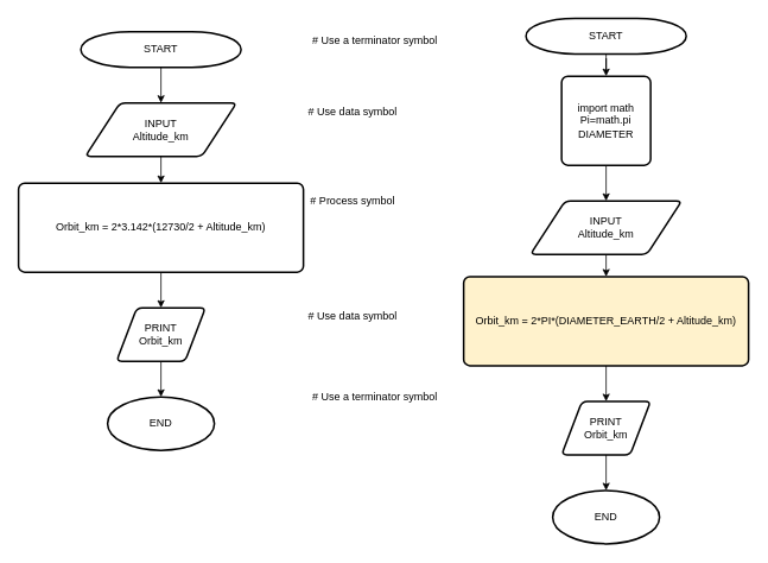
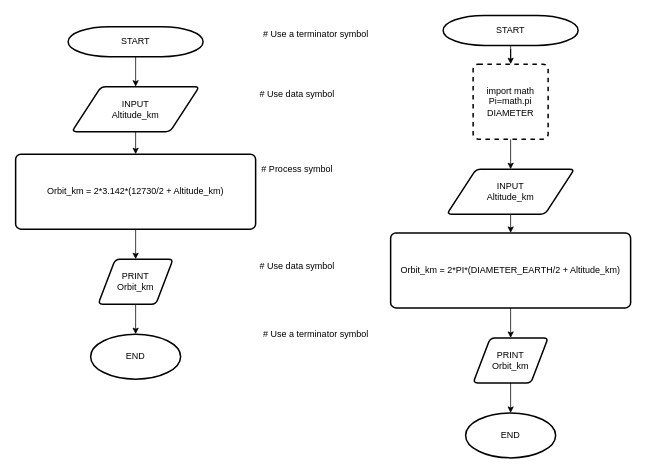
  <mxCell id="0" />
  <mxCell id="1" parent="0" />
  <mxCell id="2" style="edgeStyle=orthogonalEdgeStyle;rounded=0;orthogonalLoop=1;jettySize=auto;html=1;exitX=0.5;exitY=1;exitDx=0;exitDy=0;exitPerimeter=0;entryX=0.5;entryY=0;entryDx=0;entryDy=0;" edge="1" parent="1" source="3" target="6"><mxGeometry relative="1" as="geometry" /></mxCell>
  <mxCell id="3" value="START" style="strokeWidth=2;html=1;shape=mxgraph.flowchart.terminator;whiteSpace=wrap;" parent="1" vertex="1"><mxGeometry x="90" y="35" width="180" height="40" as="geometry" /></mxCell>
  <mxCell id="4" value="# Use a terminator symbol" style="text;html=1;align=center;verticalAlign=middle;resizable=0;points=[];autosize=1;strokeColor=none;" parent="1" vertex="1"><mxGeometry x="340" y="35" width="160" height="20" as="geometry" /></mxCell>
  <mxCell id="5" style="edgeStyle=orthogonalEdgeStyle;rounded=0;orthogonalLoop=1;jettySize=auto;html=1;exitX=0.5;exitY=1;exitDx=0;exitDy=0;entryX=0.5;entryY=0;entryDx=0;entryDy=0;" edge="1" parent="1" source="6" target="8"><mxGeometry relative="1" as="geometry" /></mxCell>
  <mxCell id="6" value="INPUT&lt;br&gt;Altitude_km" style="shape=parallelogram;html=1;strokeWidth=2;perimeter=parallelogramPerimeter;whiteSpace=wrap;rounded=1;arcSize=12;size=0.23;" vertex="1" parent="1"><mxGeometry x="95" y="115" width="170" height="60" as="geometry" /></mxCell>
  <mxCell id="7" style="edgeStyle=orthogonalEdgeStyle;rounded=0;orthogonalLoop=1;jettySize=auto;html=1;exitX=0.5;exitY=1;exitDx=0;exitDy=0;entryX=0.5;entryY=0;entryDx=0;entryDy=0;" edge="1" parent="1" source="8" target="10"><mxGeometry relative="1" as="geometry" /></mxCell>
  <mxCell id="8" value="Orbit_km = 2*3.142*(12730/2 + Altitude_km)" style="rounded=1;whiteSpace=wrap;html=1;absoluteArcSize=1;arcSize=14;strokeWidth=2;" vertex="1" parent="1"><mxGeometry x="20" y="205" width="320" height="100" as="geometry" /></mxCell>
  <mxCell id="9" style="edgeStyle=orthogonalEdgeStyle;rounded=0;orthogonalLoop=1;jettySize=auto;html=1;exitX=0.5;exitY=1;exitDx=0;exitDy=0;entryX=0.5;entryY=0;entryDx=0;entryDy=0;entryPerimeter=0;" edge="1" parent="1" source="10" target="11"><mxGeometry relative="1" as="geometry" /></mxCell>
  <mxCell id="10" value="PRINT&lt;br&gt;Orbit_km" style="shape=parallelogram;html=1;strokeWidth=2;perimeter=parallelogramPerimeter;whiteSpace=wrap;rounded=1;arcSize=12;size=0.23;" vertex="1" parent="1"><mxGeometry x="130" y="345" width="100" height="60" as="geometry" /></mxCell>
  <mxCell id="11" value="END" style="strokeWidth=2;html=1;shape=mxgraph.flowchart.start_1;whiteSpace=wrap;" vertex="1" parent="1"><mxGeometry x="120" y="445" width="120" height="60" as="geometry" /></mxCell>
  <mxCell id="12" value="# Use data symbol" style="text;html=1;align=center;verticalAlign=middle;resizable=0;points=[];autosize=1;strokeColor=none;" vertex="1" parent="1"><mxGeometry x="340" y="115" width="110" height="20" as="geometry" /></mxCell>
  <mxCell id="13" value="# Use data symbol" style="text;html=1;align=center;verticalAlign=middle;resizable=0;points=[];autosize=1;strokeColor=none;" vertex="1" parent="1"><mxGeometry x="340" y="345" width="110" height="20" as="geometry" /></mxCell>
  <mxCell id="14" value="# Process symbol" style="text;html=1;align=center;verticalAlign=middle;resizable=0;points=[];autosize=1;strokeColor=none;" vertex="1" parent="1"><mxGeometry x="340" y="215" width="110" height="20" as="geometry" /></mxCell>
  <mxCell id="15" value="# Use a terminator symbol" style="text;html=1;align=center;verticalAlign=middle;resizable=0;points=[];autosize=1;strokeColor=none;" vertex="1" parent="1"><mxGeometry x="340" y="435" width="160" height="20" as="geometry" /></mxCell>
  <mxCell id="16" value="" style="edgeStyle=orthogonalEdgeStyle;rounded=0;orthogonalLoop=1;jettySize=auto;html=1;" edge="1" parent="1" source="17" target="26"><mxGeometry relative="1" as="geometry" /></mxCell>
  <mxCell id="17" value="START" style="strokeWidth=2;html=1;shape=mxgraph.flowchart.terminator;whiteSpace=wrap;" vertex="1" parent="1"><mxGeometry x="590" y="20" width="180" height="40" as="geometry" /></mxCell>
  <mxCell id="18" style="edgeStyle=orthogonalEdgeStyle;rounded=0;orthogonalLoop=1;jettySize=auto;html=1;exitX=0.5;exitY=1;exitDx=0;exitDy=0;entryX=0.5;entryY=0;entryDx=0;entryDy=0;" edge="1" parent="1" source="19" target="21"><mxGeometry relative="1" as="geometry" /></mxCell>
  <mxCell id="19" value="INPUT&lt;br&gt;Altitude_km" style="shape=parallelogram;html=1;strokeWidth=2;perimeter=parallelogramPerimeter;whiteSpace=wrap;rounded=1;arcSize=12;size=0.23;" vertex="1" parent="1"><mxGeometry x="595" y="225" width="170" height="60" as="geometry" /></mxCell>
  <mxCell id="20" style="edgeStyle=orthogonalEdgeStyle;rounded=0;orthogonalLoop=1;jettySize=auto;html=1;exitX=0.5;exitY=1;exitDx=0;exitDy=0;entryX=0.5;entryY=0;entryDx=0;entryDy=0;" edge="1" parent="1" source="21" target="23"><mxGeometry relative="1" as="geometry" /></mxCell>
- <mxCell id="21" value="Orbit_km = 2*PI*(DIAMETER_EARTH/2 + Altitude_km)" style="rounded=1;whiteSpace=wrap;html=1;absoluteArcSize=1;arcSize=14;strokeWidth=2;fillColor=#fff2cc;" vertex="1" parent="1"><mxGeometry x="520" y="310" width="320" height="100" as="geometry" /></mxCell>
+ <mxCell id="21" value="Orbit_km = 2*PI*(DIAMETER_EARTH/2 + Altitude_km)" style="rounded=1;whiteSpace=wrap;html=1;absoluteArcSize=1;arcSize=14;strokeWidth=2;" vertex="1" parent="1"><mxGeometry x="520" y="310" width="320" height="100" as="geometry" /></mxCell>
  <mxCell id="22" style="edgeStyle=orthogonalEdgeStyle;rounded=0;orthogonalLoop=1;jettySize=auto;html=1;exitX=0.5;exitY=1;exitDx=0;exitDy=0;entryX=0.5;entryY=0;entryDx=0;entryDy=0;entryPerimeter=0;" edge="1" parent="1" source="23" target="24"><mxGeometry relative="1" as="geometry" /></mxCell>
  <mxCell id="23" value="PRINT&lt;br&gt;Orbit_km" style="shape=parallelogram;html=1;strokeWidth=2;perimeter=parallelogramPerimeter;whiteSpace=wrap;rounded=1;arcSize=12;size=0.23;" vertex="1" parent="1"><mxGeometry x="630" y="450" width="100" height="60" as="geometry" /></mxCell>
  <mxCell id="24" value="END" style="strokeWidth=2;html=1;shape=mxgraph.flowchart.start_1;whiteSpace=wrap;" vertex="1" parent="1"><mxGeometry x="620" y="550" width="120" height="60" as="geometry" /></mxCell>
  <mxCell id="25" style="edgeStyle=orthogonalEdgeStyle;rounded=0;orthogonalLoop=1;jettySize=auto;html=1;exitX=0.5;exitY=1;exitDx=0;exitDy=0;entryX=0.5;entryY=0;entryDx=0;entryDy=0;" edge="1" parent="1" source="26" target="19"><mxGeometry relative="1" as="geometry" /></mxCell>
- <mxCell id="26" value="import math&lt;br&gt;Pi=math.pi&lt;br&gt;DIAMETER" style="rounded=1;whiteSpace=wrap;html=1;absoluteArcSize=1;arcSize=14;strokeWidth=2;" vertex="1" parent="1"><mxGeometry x="630" y="85" width="100" height="100" as="geometry" /></mxCell>
+ <mxCell id="26" value="import math&lt;br&gt;Pi=math.pi&lt;br&gt;DIAMETER" style="rounded=1;whiteSpace=wrap;html=1;absoluteArcSize=1;arcSize=14;strokeWidth=2;dashed=1;" vertex="1" parent="1"><mxGeometry x="630" y="85" width="100" height="100" as="geometry" /></mxCell>
